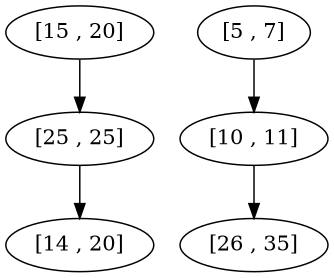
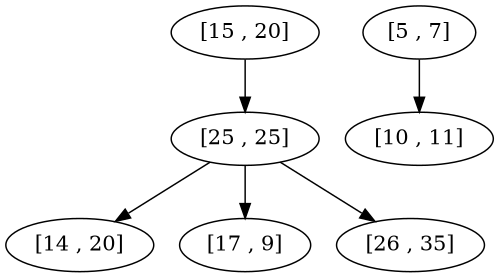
  digraph {
    n1 [label="[15 , 20]"]
    n2 [label="[25 , 25]"]
    n3 [label="[5 , 7]"]
    n4 [label="[10 , 11]"]
    n5 [label="[14 , 20]"]
+   n6 [label="[17 , 9]"]
    n7 [label="[26 , 35]"]
    n1 -> n2
    n2 -> n5
-   n4 -> n7
+   n2 -> n6
+   n2 -> n7
    n3 -> n4
  }
